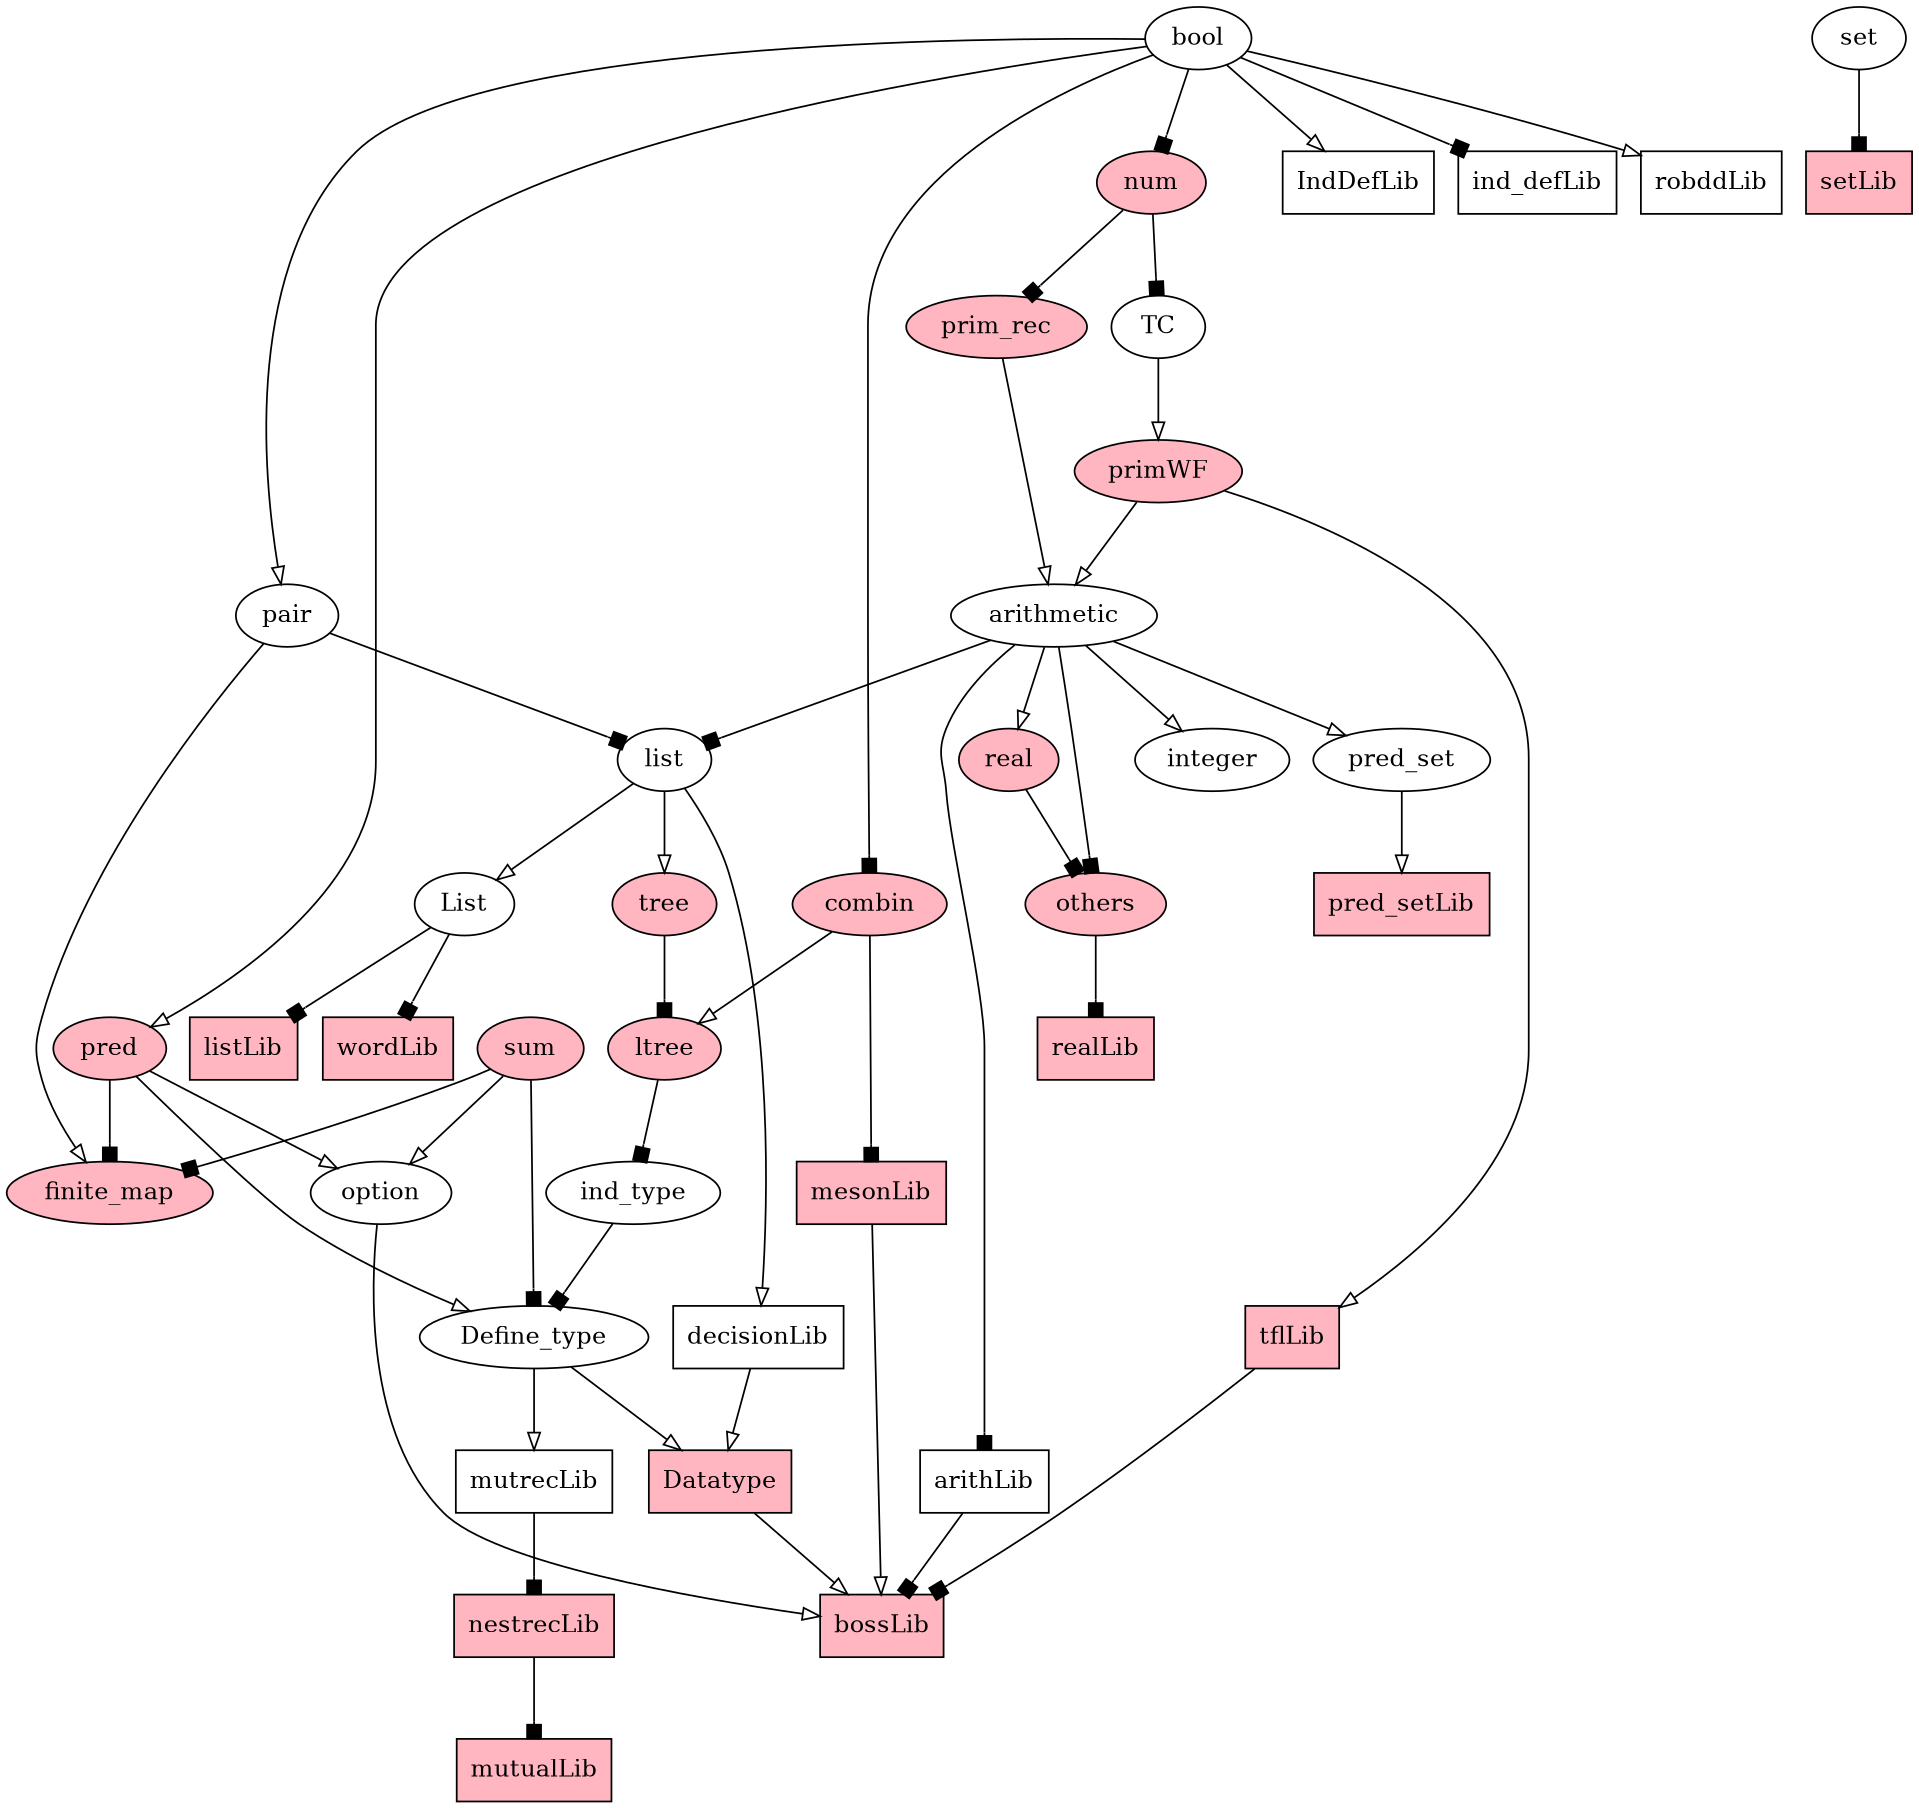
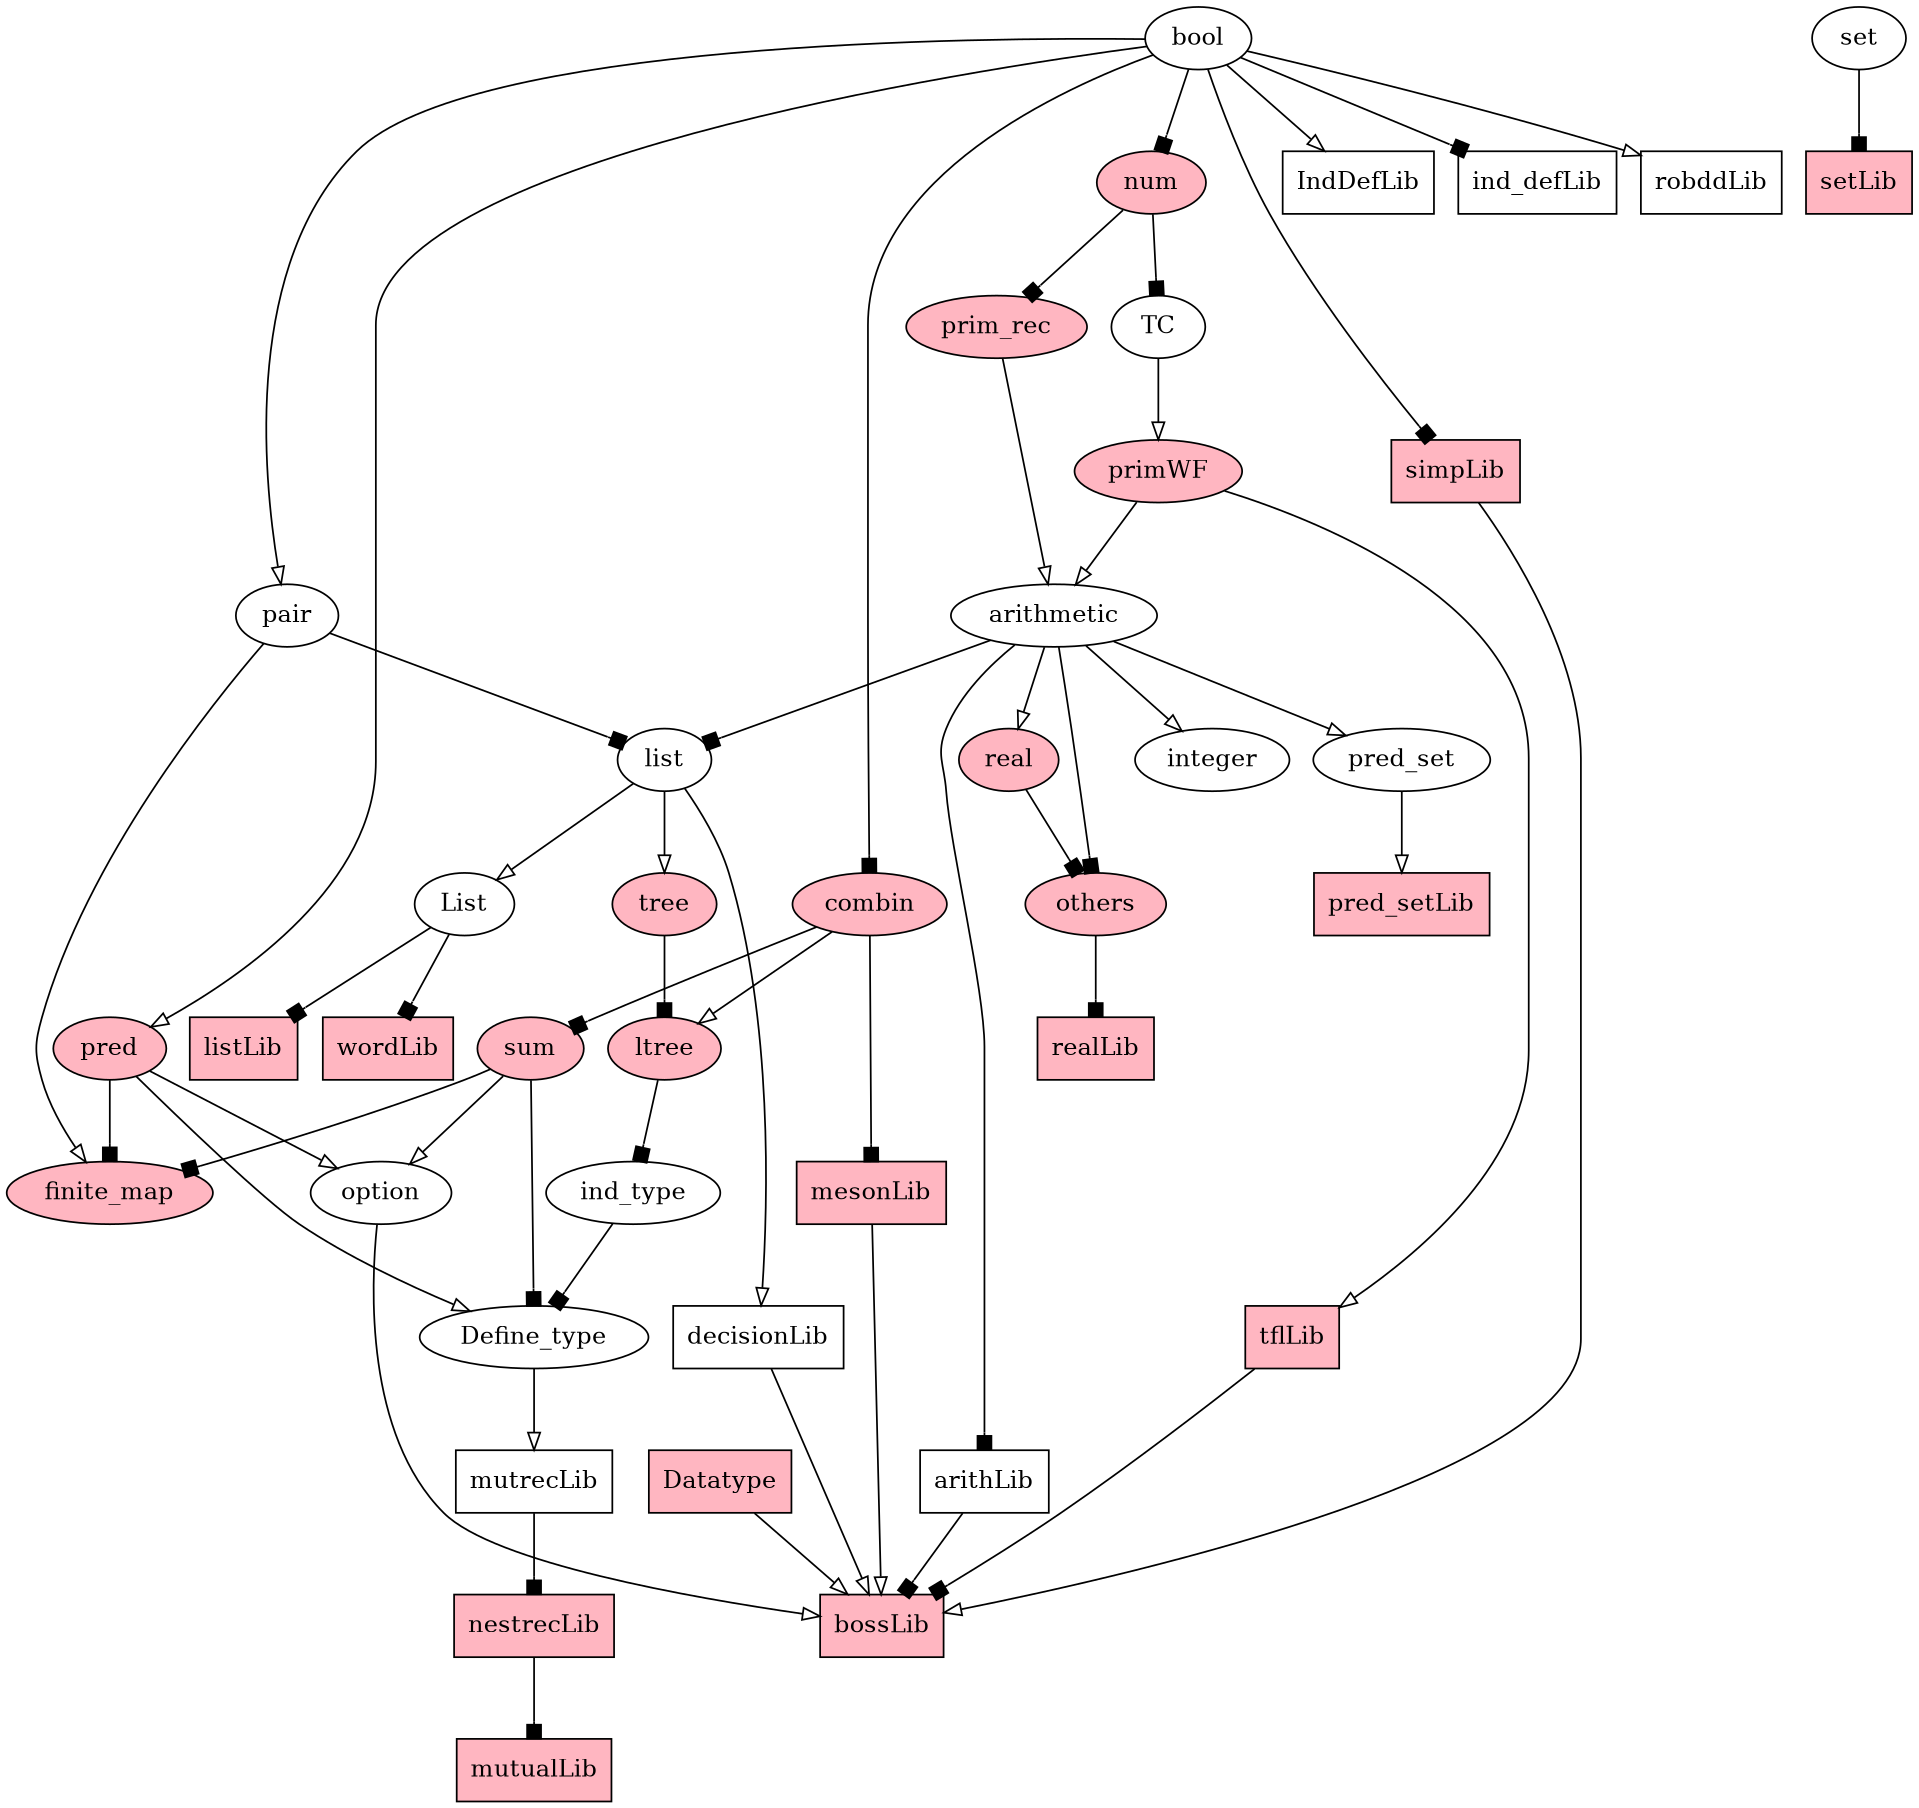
  digraph {
    nodesep=0.20
    ranksep=0.65
    node [fillcolor=lightpink style=filled]
    edge [arrowhead=box]
    bool [fillcolor=white]
    combin
    pair [fillcolor=white]
    n4 [label=pred]
    num
    IndDefLib [fillcolor=white shape=box]
    ind_defLib [fillcolor=white shape=box]
    robddLib [fillcolor=white shape=box]
+   simpLib [shape=box]
    sum
    ltree
    mesonLib [shape=box]
    finite_map
    list [fillcolor=white]
    option [fillcolor=white]
    Define_type [fillcolor=white]
    TC [fillcolor=white]
    prim_rec
    bossLib [shape=box]
    primWF
    n21 [fillcolor=white label=ind_type]
    List [fillcolor=white]
    decisionLib [fillcolor=white shape=box]
    tree
    mutrecLib [fillcolor=white shape=box]
    Datatype [shape=box]
    arithmetic [fillcolor=white]
    tflLib [shape=box]
    real
    pred_set [fillcolor=white]
    integer [fillcolor=white]
    arithLib [fillcolor=white shape=box]
    others
    pred_setLib [shape=box]
    set [fillcolor=white]
    setLib [shape=box]
    listLib [shape=box]
    wordLib [shape=box]
    realLib [shape=box]
    nestrecLib [shape=box]
    mutualLib [shape=box]
    bool -> combin
    bool -> pair [arrowhead=onormal]
    bool -> n4 [arrowhead=onormal]
    bool -> num
    bool -> IndDefLib [arrowhead=onormal]
    bool -> ind_defLib
    bool -> robddLib [arrowhead=onormal]
+   bool -> simpLib
+   combin -> sum
    combin -> ltree [arrowhead=onormal]
    combin -> mesonLib
    pair -> finite_map [arrowhead=onormal]
    pair -> list
    n4 -> finite_map
    n4 -> option [arrowhead=onormal]
    n4 -> Define_type [arrowhead=onormal]
    num -> TC
    num -> prim_rec
+   simpLib -> bossLib [arrowhead=onormal]
    sum -> finite_map
    sum -> option [arrowhead=onormal]
    sum -> Define_type
    ltree -> n21
    mesonLib -> bossLib [arrowhead=onormal]
    list -> List [arrowhead=onormal]
    list -> decisionLib [arrowhead=onormal]
    list -> tree [arrowhead=onormal]
    option -> bossLib [arrowhead=onormal]
    Define_type -> mutrecLib [arrowhead=onormal]
-   Define_type -> Datatype [arrowhead=onormal]
    TC -> primWF [arrowhead=onormal]
    prim_rec -> arithmetic [arrowhead=onormal]
    primWF -> arithmetic [arrowhead=onormal]
    primWF -> tflLib [arrowhead=onormal]
    n21 -> Define_type
    List -> listLib
    List -> wordLib
-   decisionLib -> Datatype [arrowhead=onormal]
+   decisionLib -> bossLib [arrowhead=onormal]
    tree -> ltree
    mutrecLib -> nestrecLib
    Datatype -> bossLib [arrowhead=onormal]
    arithmetic -> list
    arithmetic -> real [arrowhead=onormal]
    arithmetic -> pred_set [arrowhead=onormal]
    arithmetic -> integer [arrowhead=onormal]
    arithmetic -> arithLib
    arithmetic -> others
    tflLib -> bossLib
    real -> others
    pred_set -> pred_setLib [arrowhead=onormal]
    arithLib -> bossLib
    others -> realLib
    set -> setLib
    nestrecLib -> mutualLib
  }
